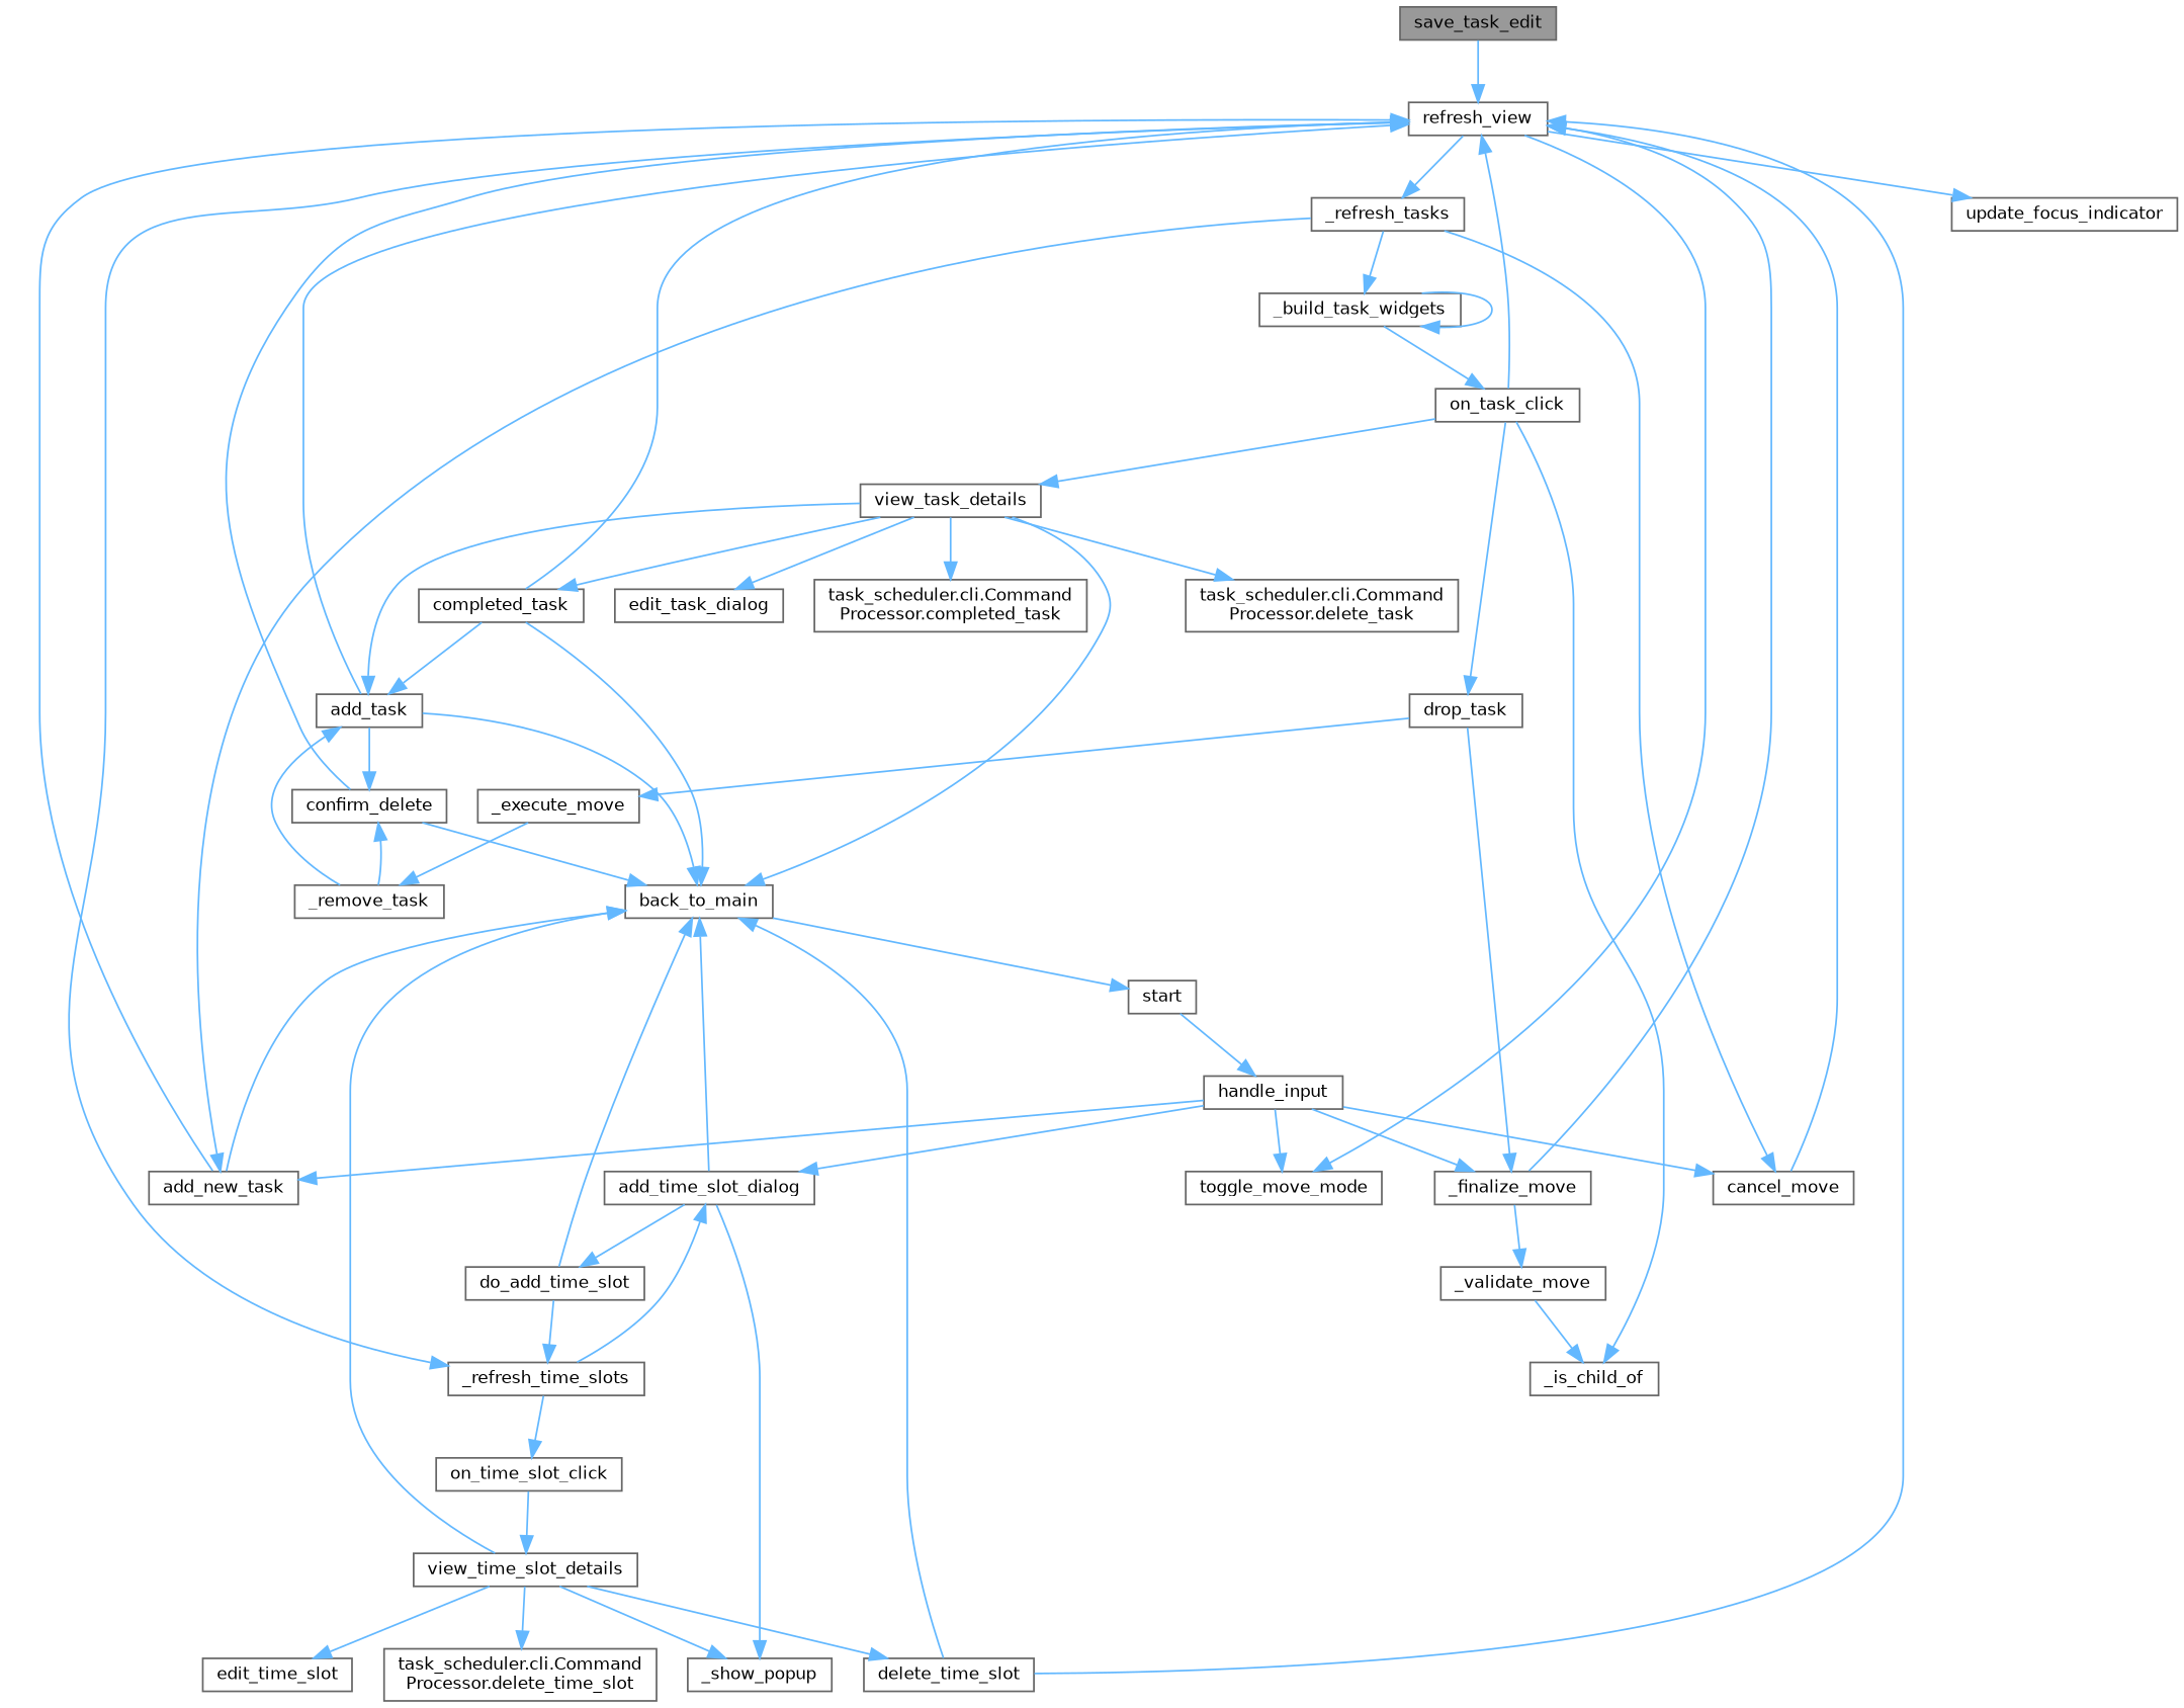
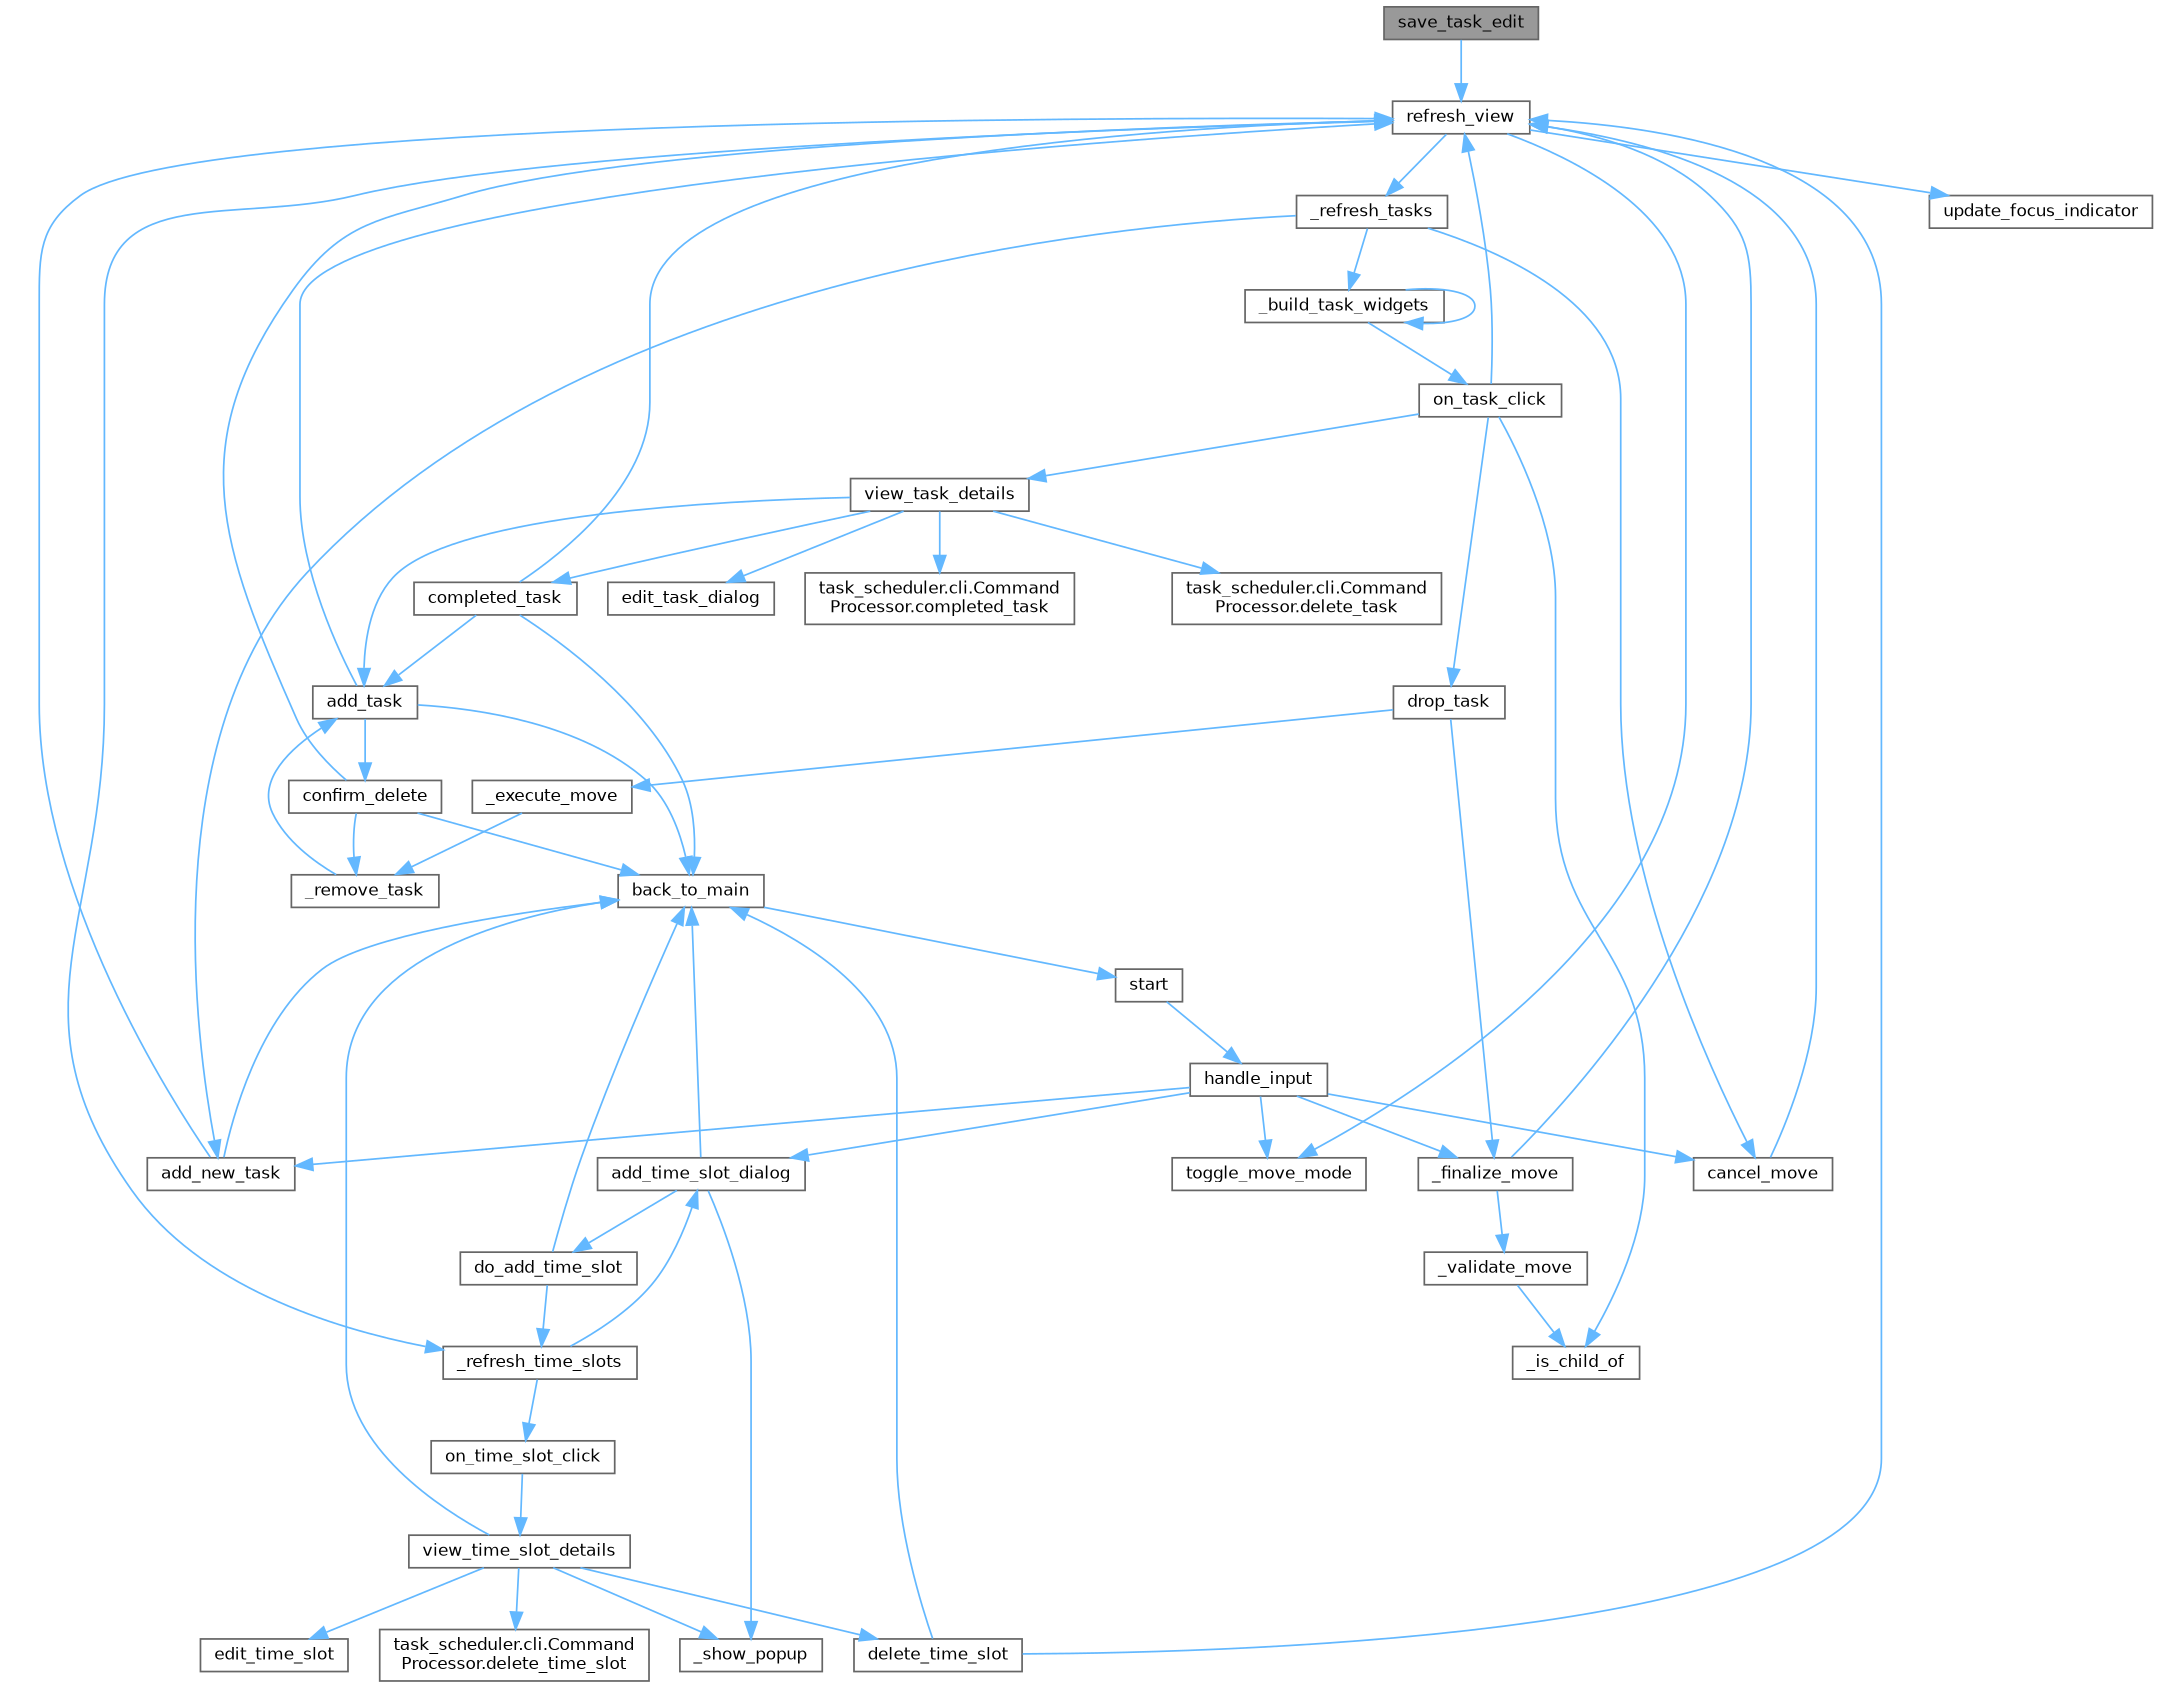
  digraph {
    rankdir=TB
    node [color=grey40 fillcolor=white fontname=Helvetica fontsize=10 shape=box style=filled]
    edge [color=steelblue1 fontname=Helvetica fontsize=10 labelfontname=Helvetica labelfontsize=10 style=solid]
    n1 [color=gray40 fillcolor=grey60 fontcolor=black height=0.2 label=save_task_edit width=0.4]
    n2 [height=0.2 label=refresh_view width=0.4]
    n3 [height=0.2 label=_refresh_tasks width=0.4]
    n4 [height=0.2 label=_refresh_time_slots width=0.4]
    n5 [height=0.2 label=update_focus_indicator width=0.4]
    n6 [height=0.2 label=toggle_move_mode width=0.4]
    n7 [height=0.2 label=_build_task_widgets width=0.4]
    n8 [height=0.2 label=add_new_task width=0.4]
    n9 [height=0.2 label=cancel_move width=0.4]
    n10 [height=0.2 label=add_time_slot_dialog width=0.4]
    n11 [height=0.2 label=on_time_slot_click width=0.4]
    n12 [height=0.2 label=on_task_click width=0.4]
    n13 [height=0.2 label=back_to_main width=0.4]
    n14 [height=0.2 label=_is_child_of width=0.4]
    n15 [height=0.2 label=drop_task width=0.4]
    n16 [height=0.2 label=view_task_details width=0.4]
    n17 [height=0.2 label=_execute_move width=0.4]
    n18 [height=0.2 label=_finalize_move width=0.4]
    n19 [height=0.2 label=add_task width=0.4]
    n20 [height=0.2 label="task_scheduler.cli.Command\lProcessor.completed_task" width=0.4]
    n21 [height=0.2 label=completed_task width=0.4]
    n22 [height=0.2 label="task_scheduler.cli.Command\lProcessor.delete_task" width=0.4]
    n23 [height=0.2 label=edit_task_dialog width=0.4]
    n24 [height=0.2 label=_remove_task width=0.4]
    n25 [height=0.2 label=_validate_move width=0.4]
    n26 [height=0.2 label=confirm_delete width=0.4]
    n27 [height=0.2 label=start width=0.4]
    n28 [height=0.2 label=handle_input width=0.4]
    n29 [height=0.2 label=_show_popup width=0.4]
    n30 [height=0.2 label=do_add_time_slot width=0.4]
    n31 [height=0.2 label=view_time_slot_details width=0.4]
    n32 [height=0.2 label="task_scheduler.cli.Command\lProcessor.delete_time_slot" width=0.4]
    n33 [height=0.2 label=delete_time_slot width=0.4]
    n34 [height=0.2 label=edit_time_slot width=0.4]
    n1 -> n2
    n2 -> n3
    n2 -> n4
    n2 -> n5
    n2 -> n6
    n3 -> n7
    n3 -> n8
    n3 -> n9
    n4 -> n10
    n4 -> n11
    n7 -> n7
    n7 -> n12
    n8 -> n2
    n8 -> n13
    n9 -> n2
    n10 -> n13
    n10 -> n29
    n10 -> n30
    n11 -> n31
    n12 -> n2
    n12 -> n14
    n12 -> n15
    n12 -> n16
    n13 -> n27
    n15 -> n17
    n15 -> n18
-   n16 -> n13
    n16 -> n19
    n16 -> n20
    n16 -> n21
    n16 -> n22
    n16 -> n23
    n17 -> n24
    n18 -> n2
    n18 -> n25
    n19 -> n2
    n19 -> n13
    n19 -> n26
    n21 -> n2
    n21 -> n13
    n21 -> n19
    n24 -> n19
    n25 -> n14
    n26 -> n2
    n26 -> n13
-   n24 -> n26
+   n26 -> n24
    n27 -> n28
    n28 -> n6
    n28 -> n8
    n28 -> n9
    n28 -> n10
    n28 -> n18
    n30 -> n4
    n30 -> n13
    n31 -> n13
    n31 -> n29
    n31 -> n32
    n31 -> n33
    n31 -> n34
    n33 -> n2
    n33 -> n13
  }
